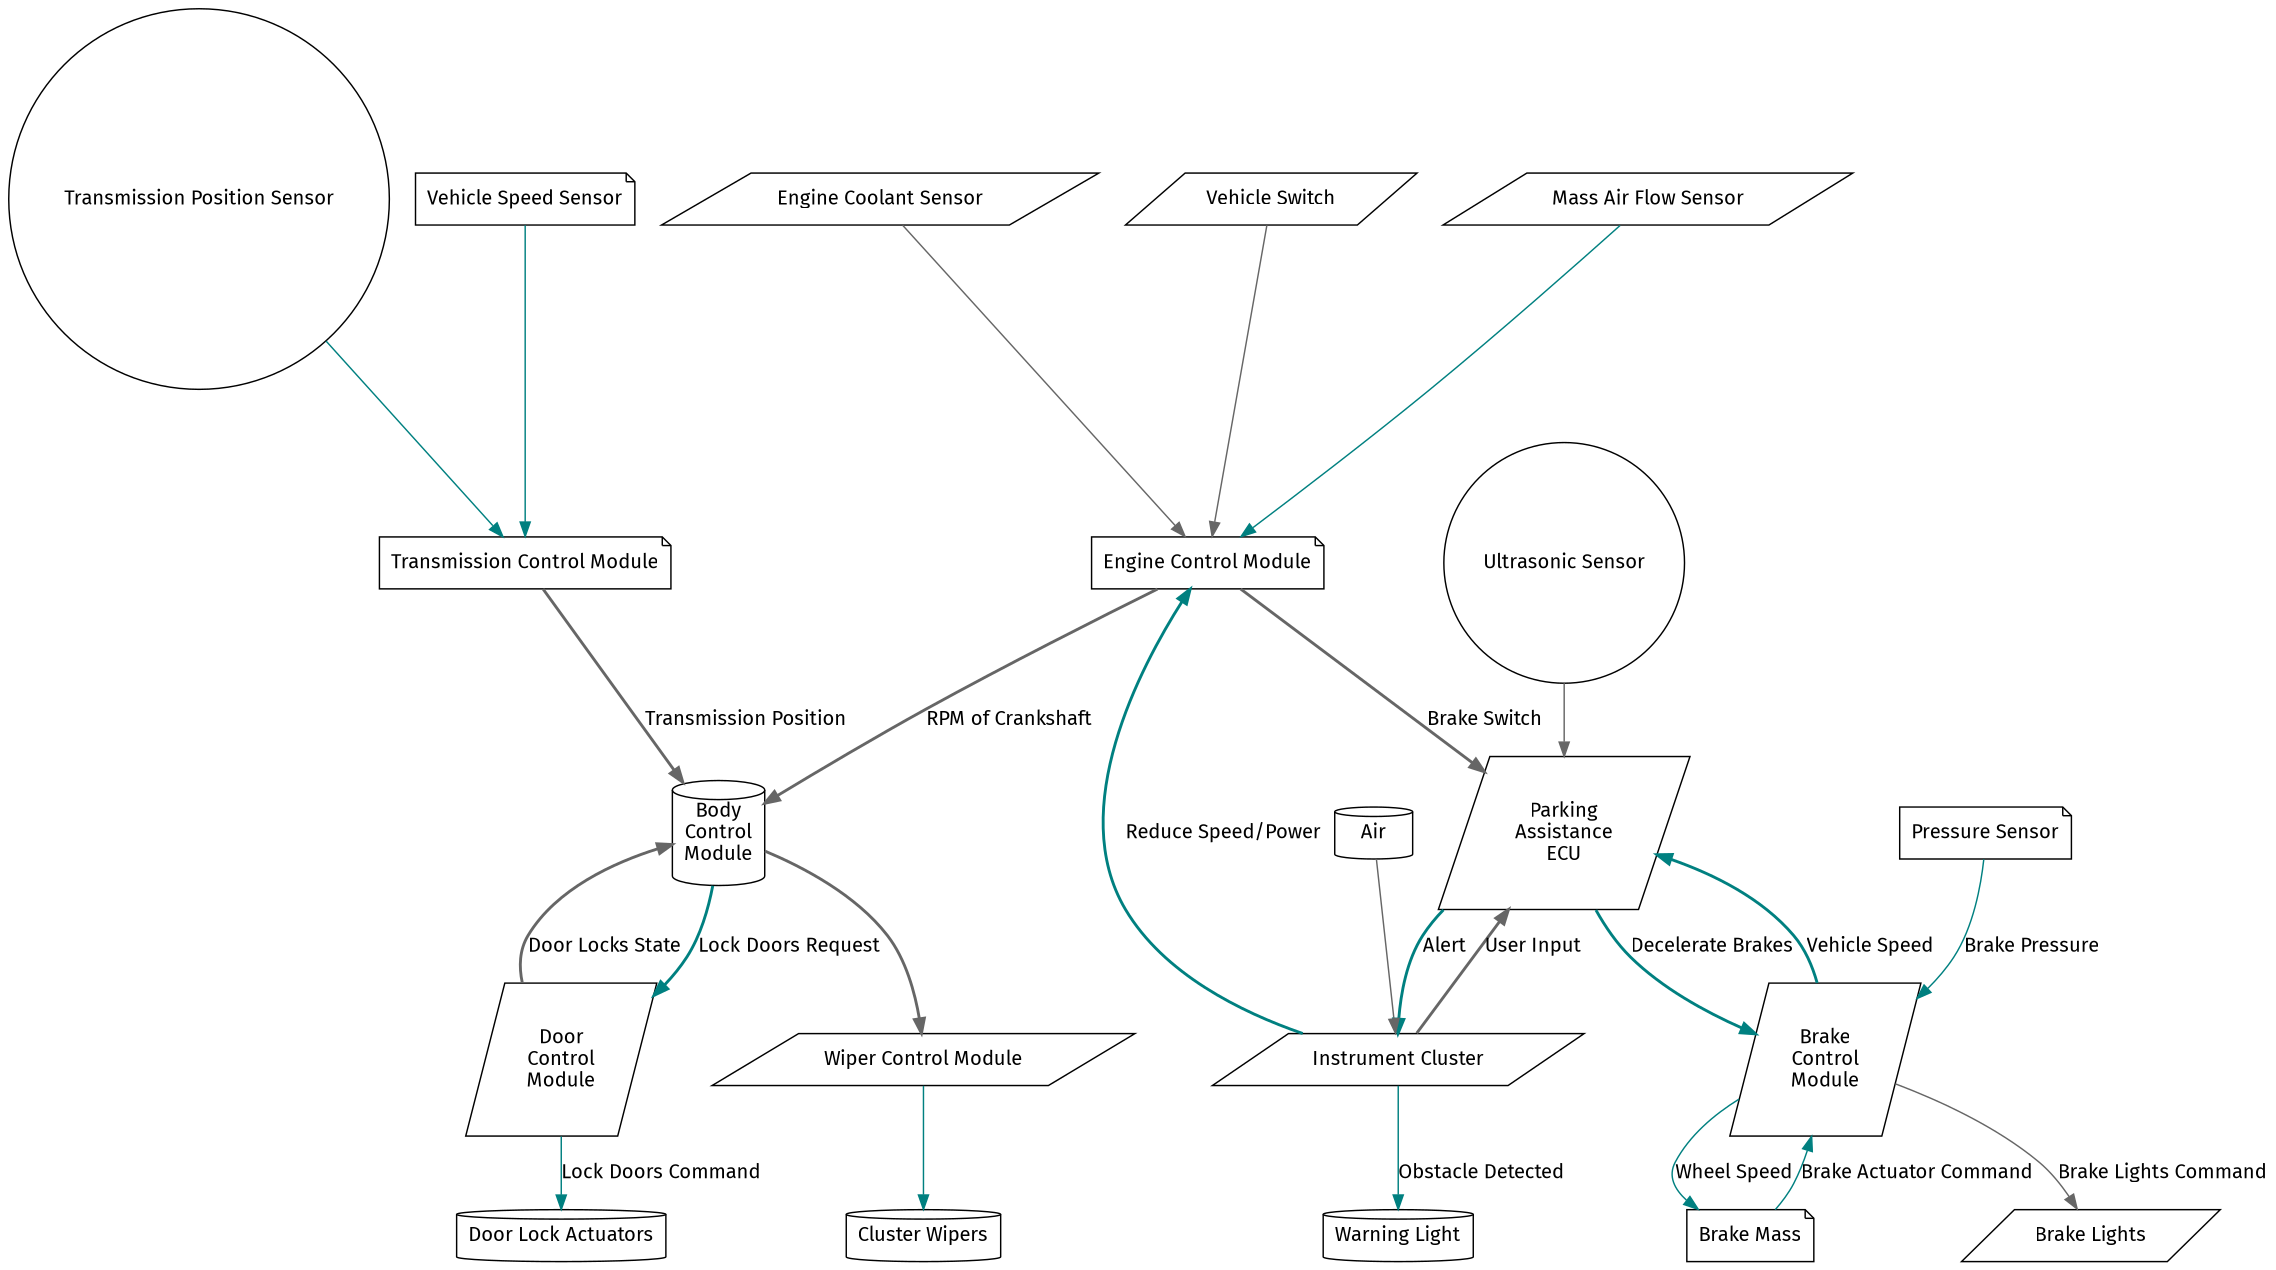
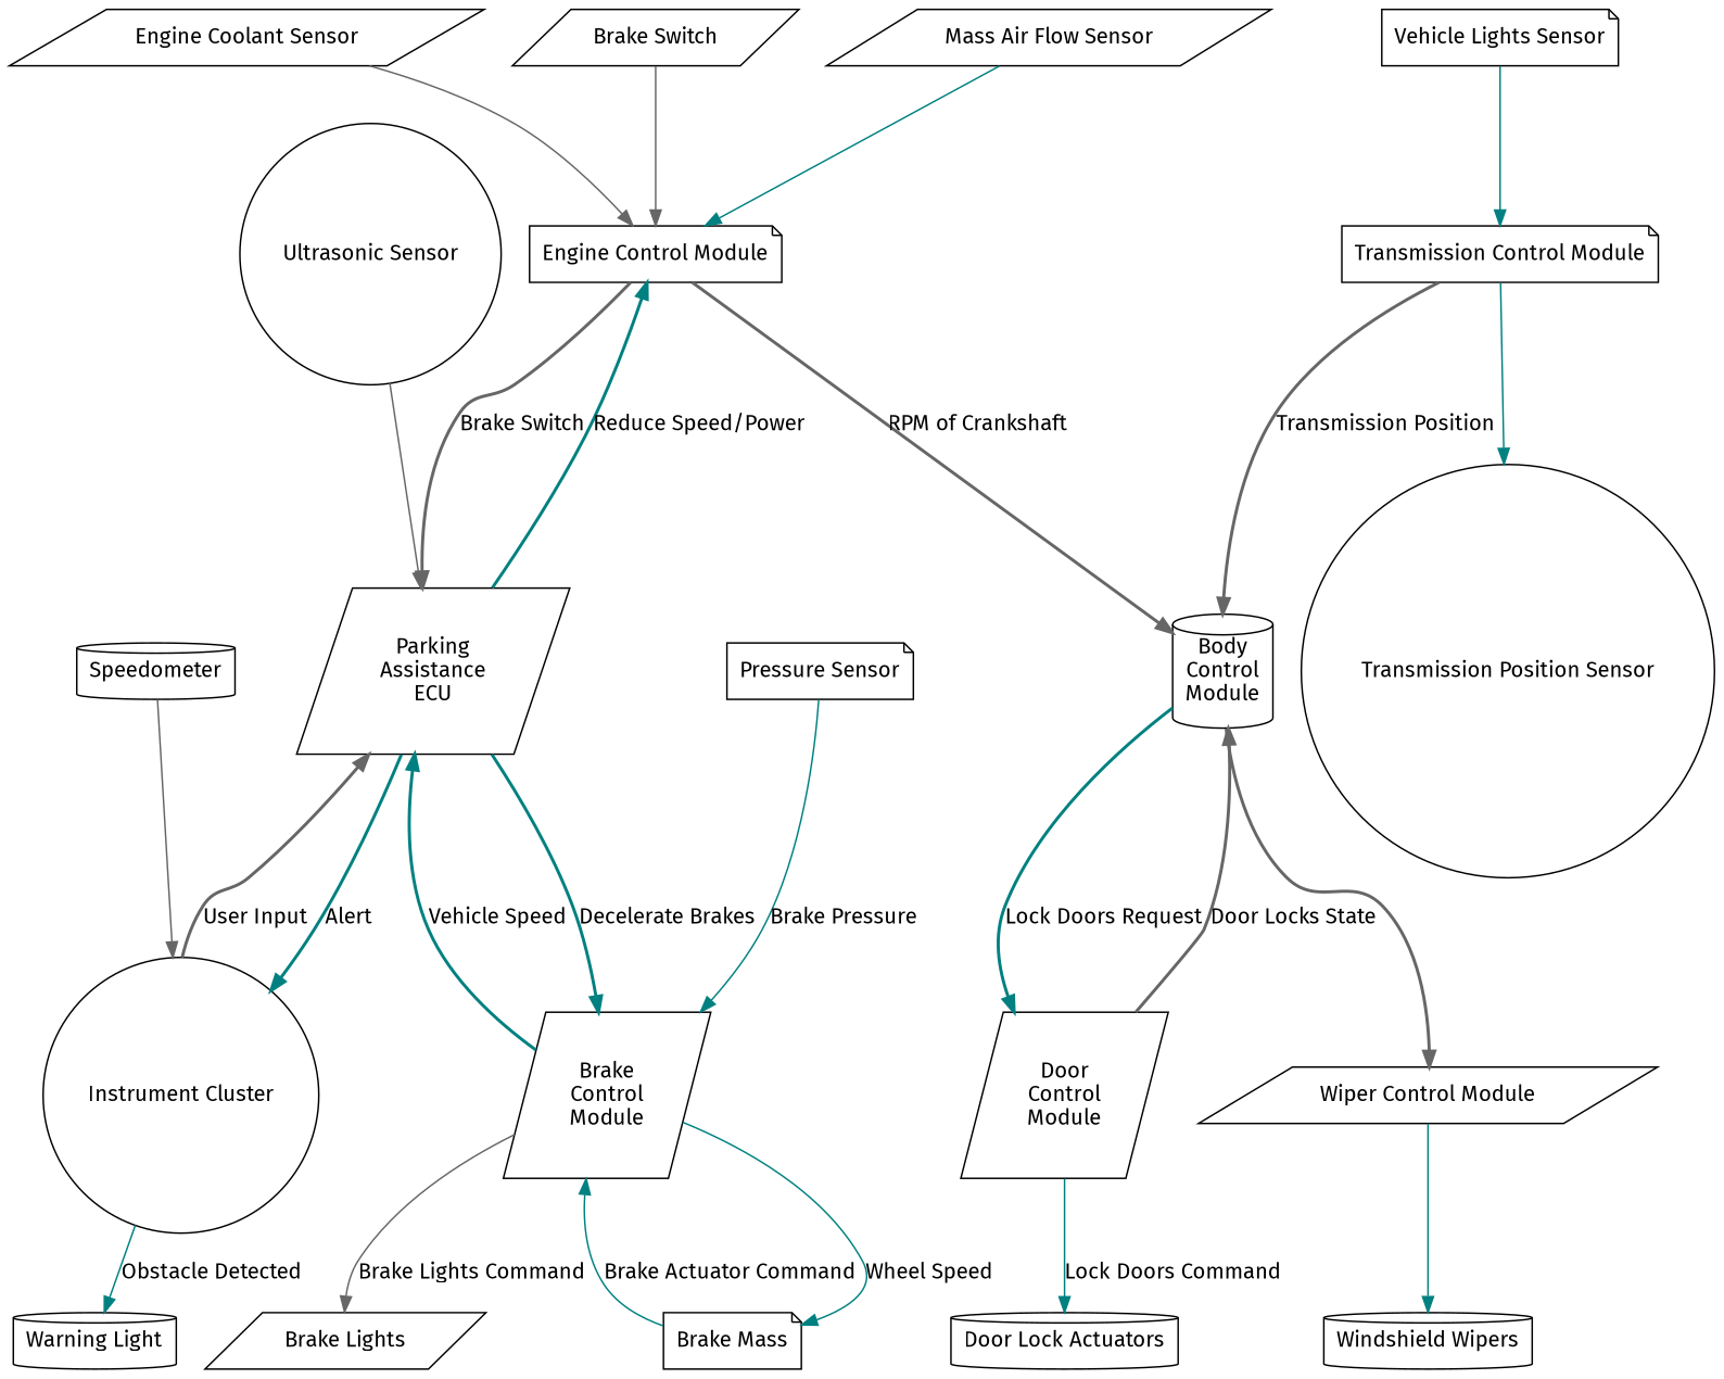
  digraph {
    fontname="Fira Sans"
    node [fontname="Fira Sans" shape=parallelogram]
    edge [color=teal fontname="Fira Sans"]
    n1 [label="Engine Control Module" shape=note]
    n2 [label="Body\nControl\nModule" shape=cylinder]
    n3 [label="Parking\nAssistance\nECU"]
    n4 [label="Door\nControl\nModule"]
    n5 [label="Wiper Control Module"]
    n6 [label="Brake\nControl\nModule"]
-   n7 [label="Instrument Cluster"]
+   n7 [label="Instrument Cluster" shape=circle]
    n8 [label="Transmission Control Module" shape=note]
    n9 [label="Brake Mass" shape=note]
    n10 [label="Brake Lights"]
    n11 [label="Door Lock Actuators" shape=cylinder]
-   n12 [label="Cluster Wipers" shape=cylinder]
+   n12 [label="Windshield Wipers" shape=cylinder]
    n13 [label="Warning Light" shape=cylinder]
    n14 [label="Ultrasonic Sensor" shape=circle]
-   n15 [label="Vehicle Switch"]
+   n15 [label="Brake Switch"]
    n16 [label="Mass Air Flow Sensor"]
    n17 [label="Engine Coolant Sensor"]
    n18 [label="Pressure Sensor" shape=note]
-   n19 [label=Air shape=cylinder]
-   n20 [label="Vehicle Speed Sensor" shape=note]
+   n19 [label=Speedometer shape=cylinder]
+   n20 [label="Vehicle Lights Sensor" shape=note]
    n21 [label="Transmission Position Sensor" shape=circle]
    n1 -> n2 [color=gray40 label="RPM of Crankshaft" penwidth=2]
    n1 -> n3 [color=gray40 label="Brake Switch" penwidth=2]
    n2 -> n4 [label="Lock Doors Request" penwidth=2]
    n2 -> n5 [color=gray40 penwidth=2]
-   n7 -> n1 [label="Reduce Speed/Power" penwidth=2]
+   n3 -> n1 [label="Reduce Speed/Power" penwidth=2]
    n3 -> n6 [label="Decelerate Brakes" penwidth=2]
    n3 -> n7 [label=Alert penwidth=2]
    n4 -> n2 [color=gray40 label="Door Locks State" penwidth=2]
    n4 -> n11 [label="Lock Doors Command"]
    n5 -> n12
    n6 -> n3 [label="Vehicle Speed" penwidth=2]
    n6 -> n9 [label="Wheel Speed"]
    n6 -> n10 [color=gray40 label="Brake Lights Command"]
    n7 -> n3 [color=gray40 label="User Input" penwidth=2]
    n7 -> n13 [label="Obstacle Detected"]
    n8 -> n2 [color=gray40 label="Transmission Position" penwidth=2]
    n9 -> n6 [label="Brake Actuator Command"]
    n14 -> n3 [color=gray40]
    n15 -> n1 [color=gray40]
    n16 -> n1
    n17 -> n1 [color=gray40]
    n18 -> n6 [label="Brake Pressure"]
    n19 -> n7 [color=gray40]
    n20 -> n8
-   n21 -> n8
+   n8 -> n21
  }
